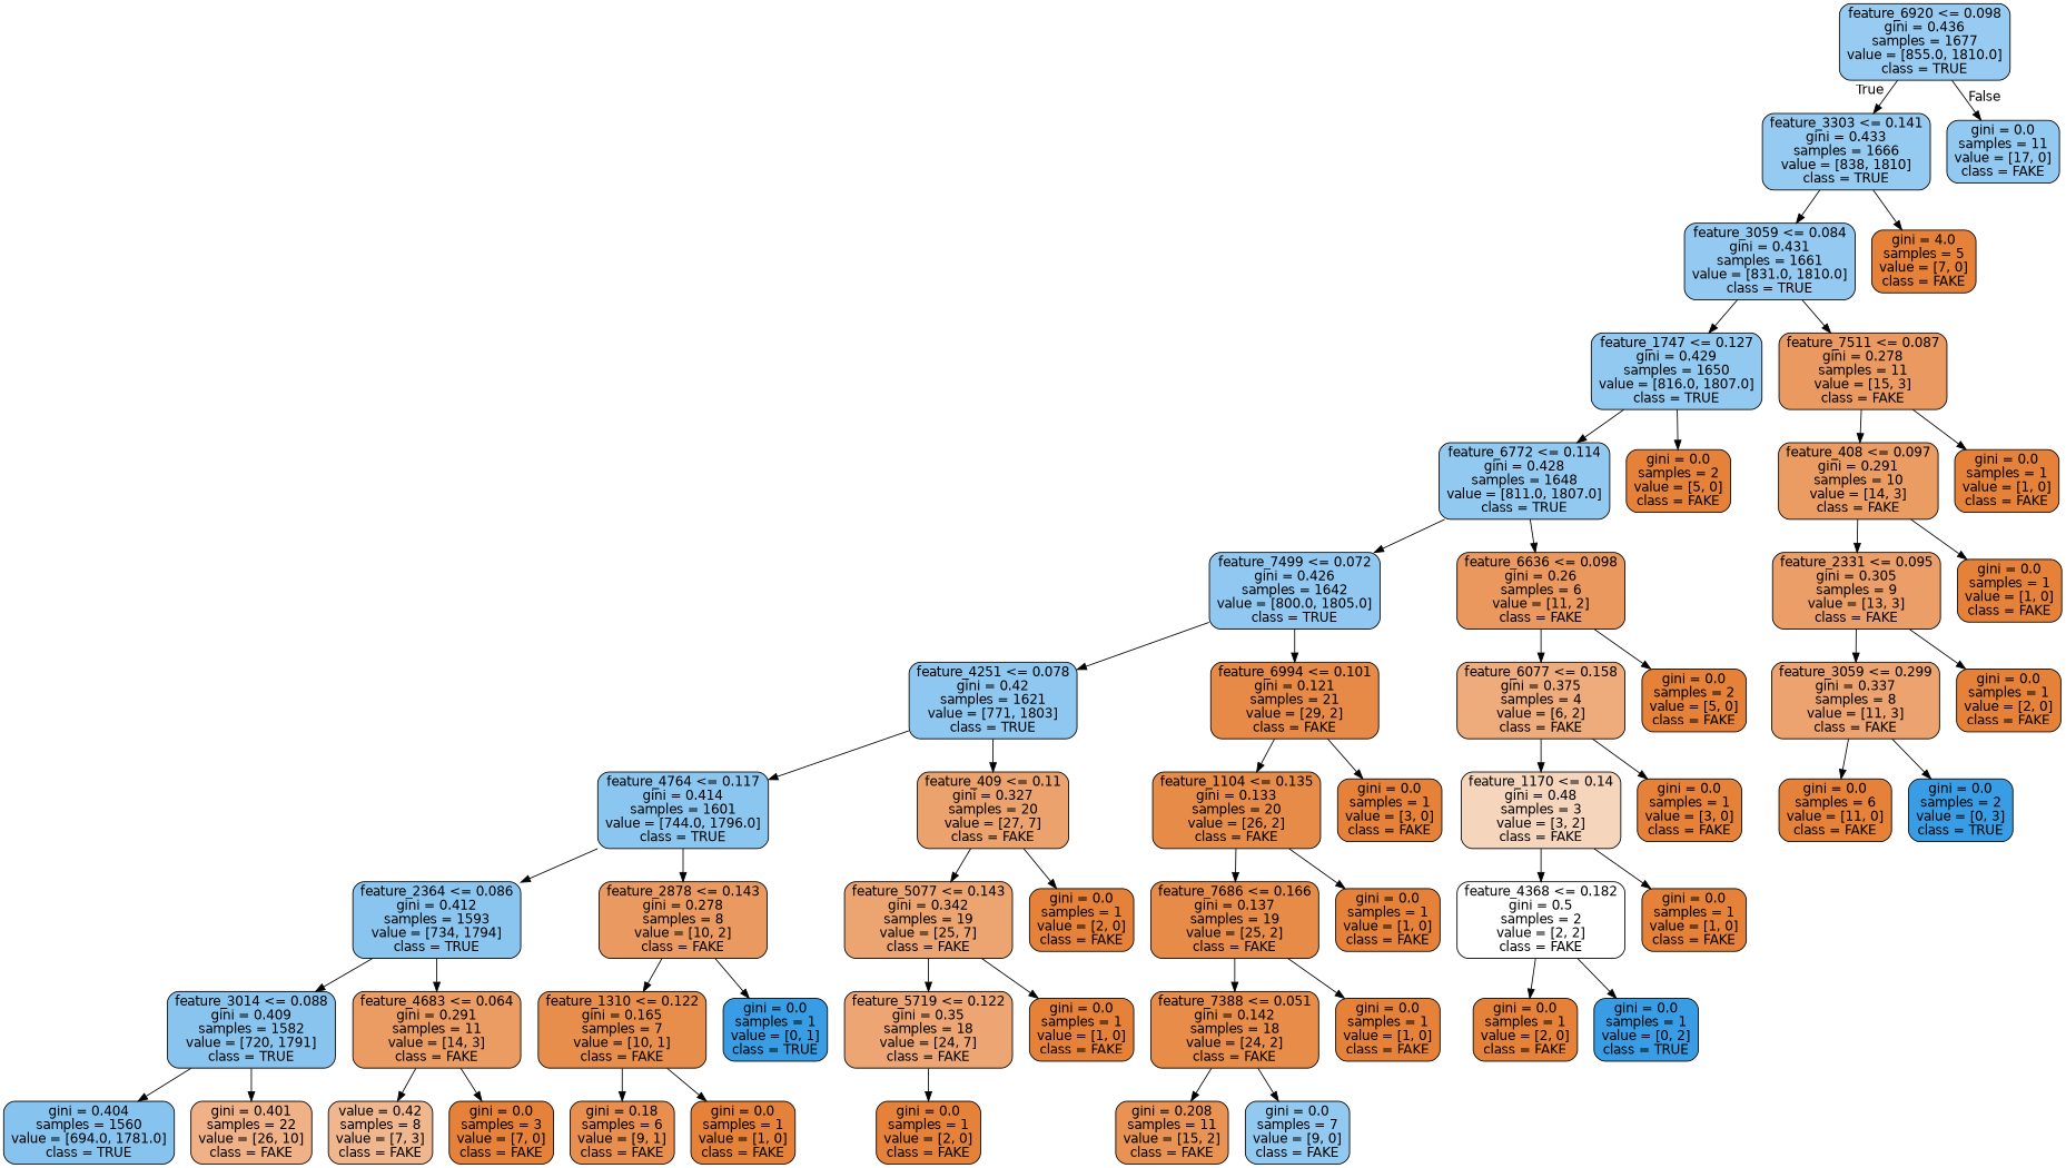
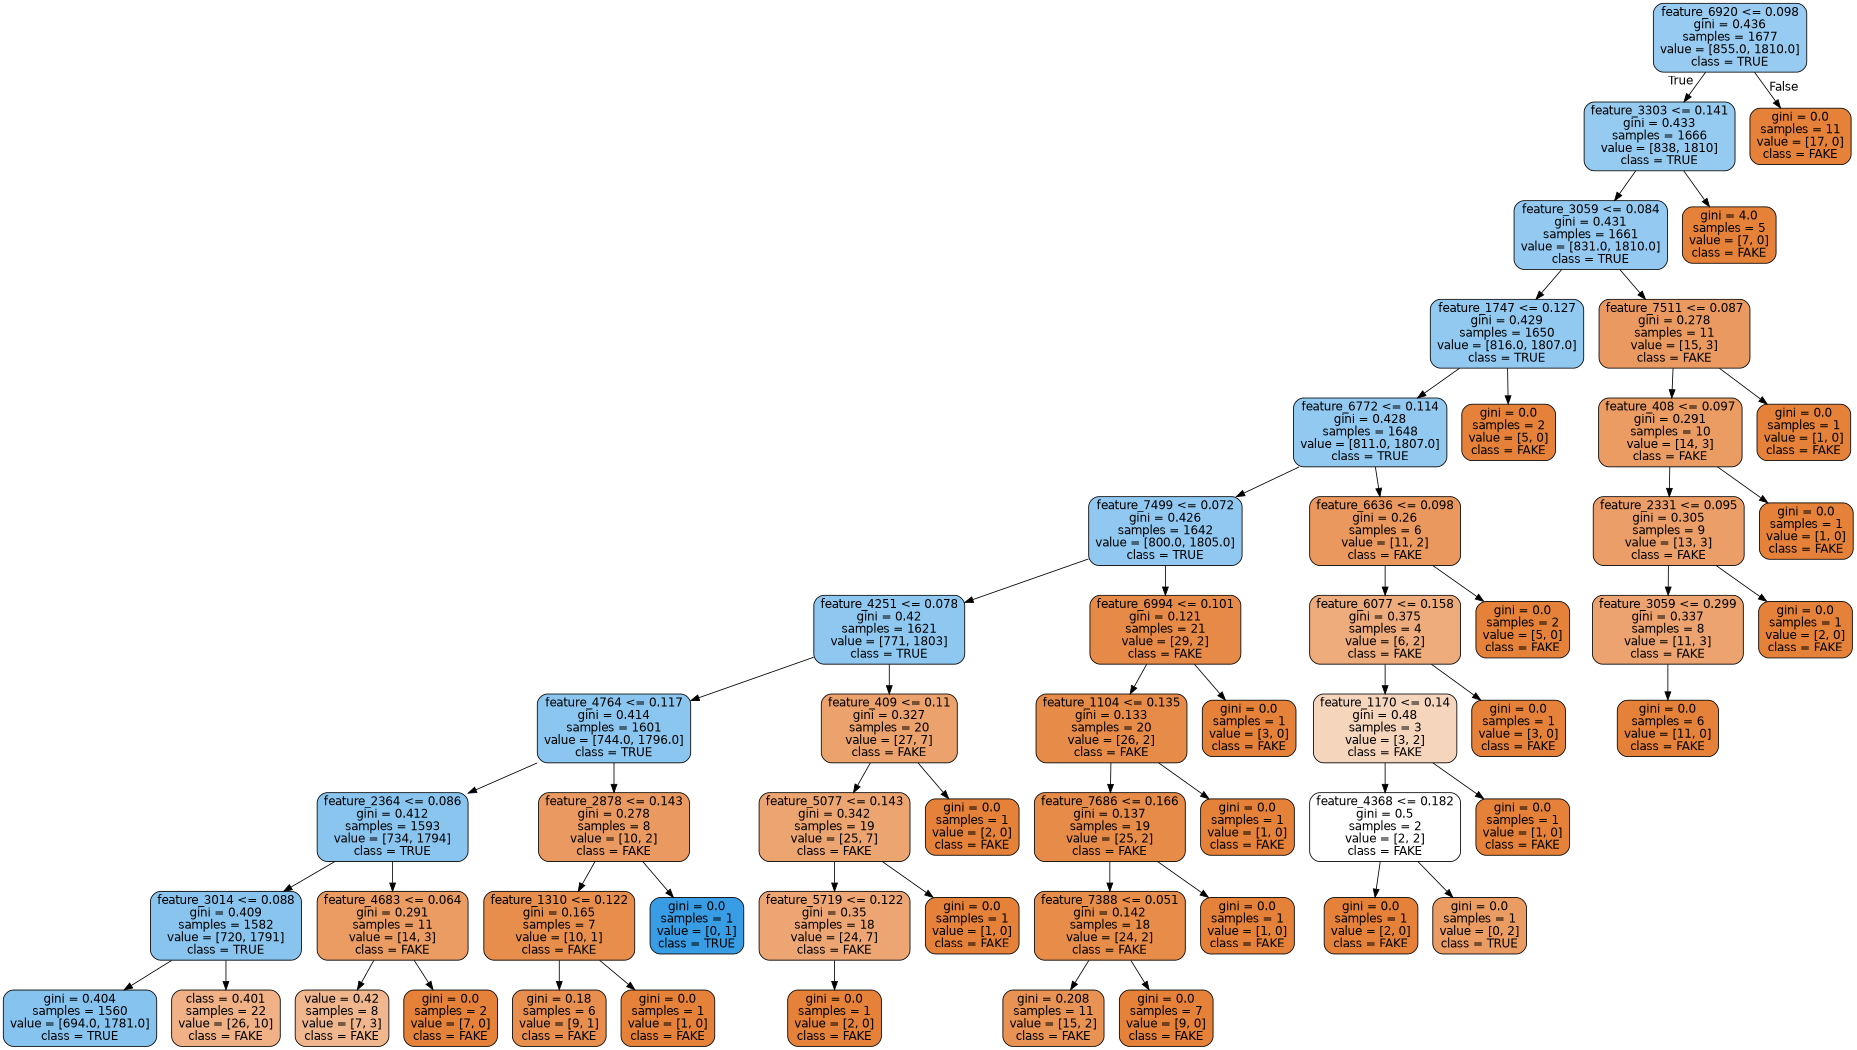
  digraph {
    node [color=black fillcolor="#e58139" fontname=helvetica shape=box style="filled, rounded"]
    edge [fontname=helvetica]
    n1 [fillcolor="#97cbf1" label="feature_6920 <= 0.098\ngini = 0.436\nsamples = 1677\nvalue = [855.0, 1810.0]\nclass = TRUE"]
    n2 [fillcolor="#95caf1" label="feature_3303 <= 0.141\ngini = 0.433\nsamples = 1666\nvalue = [838, 1810]\nclass = TRUE"]
-   n3 [fillcolor="#92c9f1" label="gini = 0.0\nsamples = 11\nvalue = [17, 0]\nclass = FAKE"]
+   n3 [label="gini = 0.0\nsamples = 11\nvalue = [17, 0]\nclass = FAKE"]
    n4 [fillcolor="#94caf1" label="feature_3059 <= 0.084\ngini = 0.431\nsamples = 1661\nvalue = [831.0, 1810.0]\nclass = TRUE"]
    n5 [label="gini = 4.0\nsamples = 5\nvalue = [7, 0]\nclass = FAKE"]
    n6 [fillcolor="#92c9f1" label="feature_1747 <= 0.127\ngini = 0.429\nsamples = 1650\nvalue = [816.0, 1807.0]\nclass = TRUE"]
    n7 [fillcolor="#ea9a61" label="feature_7511 <= 0.087\ngini = 0.278\nsamples = 11\nvalue = [15, 3]\nclass = FAKE"]
    n8 [fillcolor="#92c9f1" label="feature_6772 <= 0.114\ngini = 0.428\nsamples = 1648\nvalue = [811.0, 1807.0]\nclass = TRUE"]
    n9 [label="gini = 0.0\nsamples = 2\nvalue = [5, 0]\nclass = FAKE"]
    n10 [fillcolor="#eb9c63" label="feature_408 <= 0.097\ngini = 0.291\nsamples = 10\nvalue = [14, 3]\nclass = FAKE"]
    n11 [label="gini = 0.0\nsamples = 1\nvalue = [1, 0]\nclass = FAKE"]
    n12 [fillcolor="#91c8f1" label="feature_7499 <= 0.072\ngini = 0.426\nsamples = 1642\nvalue = [800.0, 1805.0]\nclass = TRUE"]
    n13 [fillcolor="#ea985d" label="feature_6636 <= 0.098\ngini = 0.26\nsamples = 6\nvalue = [11, 2]\nclass = FAKE"]
    n14 [fillcolor="#8ec7f0" label="feature_4251 <= 0.078\ngini = 0.42\nsamples = 1621\nvalue = [771, 1803]\nclass = TRUE"]
    n15 [fillcolor="#e78a47" label="feature_6994 <= 0.101\ngini = 0.121\nsamples = 21\nvalue = [29, 2]\nclass = FAKE"]
    n16 [fillcolor="#eeab7b" label="feature_6077 <= 0.158\ngini = 0.375\nsamples = 4\nvalue = [6, 2]\nclass = FAKE"]
    n17 [label="gini = 0.0\nsamples = 2\nvalue = [5, 0]\nclass = FAKE"]
    n18 [fillcolor="#8bc6f0" label="feature_4764 <= 0.117\ngini = 0.414\nsamples = 1601\nvalue = [744.0, 1796.0]\nclass = TRUE"]
    n19 [fillcolor="#eca26c" label="feature_409 <= 0.11\ngini = 0.327\nsamples = 20\nvalue = [27, 7]\nclass = FAKE"]
    n20 [fillcolor="#e78b48" label="feature_1104 <= 0.135\ngini = 0.133\nsamples = 20\nvalue = [26, 2]\nclass = FAKE"]
    n21 [label="gini = 0.0\nsamples = 1\nvalue = [3, 0]\nclass = FAKE"]
    n22 [fillcolor="#8ac5f0" label="feature_2364 <= 0.086\ngini = 0.412\nsamples = 1593\nvalue = [734, 1794]\nclass = TRUE"]
    n23 [fillcolor="#ea9a61" label="feature_2878 <= 0.143\ngini = 0.278\nsamples = 8\nvalue = [10, 2]\nclass = FAKE"]
    n24 [fillcolor="#eca470" label="feature_5077 <= 0.143\ngini = 0.342\nsamples = 19\nvalue = [25, 7]\nclass = FAKE"]
    n25 [label="gini = 0.0\nsamples = 1\nvalue = [2, 0]\nclass = FAKE"]
    n26 [fillcolor="#89c4ef" label="feature_3014 <= 0.088\ngini = 0.409\nsamples = 1582\nvalue = [720, 1791]\nclass = TRUE"]
    n27 [fillcolor="#eb9c63" label="feature_4683 <= 0.064\ngini = 0.291\nsamples = 11\nvalue = [14, 3]\nclass = FAKE"]
    n28 [fillcolor="#e88e4d" label="feature_1310 <= 0.122\ngini = 0.165\nsamples = 7\nvalue = [10, 1]\nclass = FAKE"]
    n29 [fillcolor="#399de5" label="gini = 0.0\nsamples = 1\nvalue = [0, 1]\nclass = TRUE"]
    n30 [fillcolor="#86c3ef" label="gini = 0.404\nsamples = 1560\nvalue = [694.0, 1781.0]\nclass = TRUE"]
-   n31 [fillcolor="#efb185" label="gini = 0.401\nsamples = 22\nvalue = [26, 10]\nclass = FAKE"]
+   n31 [fillcolor="#efb185" label="class = 0.401\nsamples = 22\nvalue = [26, 10]\nclass = FAKE"]
    n32 [fillcolor="#f0b78e" label="value = 0.42\nsamples = 8\nvalue = [7, 3]\nclass = FAKE"]
-   n33 [label="gini = 0.0\nsamples = 3\nvalue = [7, 0]\nclass = FAKE"]
+   n33 [label="gini = 0.0\nsamples = 2\nvalue = [7, 0]\nclass = FAKE"]
    n34 [fillcolor="#e88f4f" label="gini = 0.18\nsamples = 6\nvalue = [9, 1]\nclass = FAKE"]
    n35 [label="gini = 0.0\nsamples = 1\nvalue = [1, 0]\nclass = FAKE"]
    n36 [fillcolor="#eda673" label="feature_5719 <= 0.122\ngini = 0.35\nsamples = 18\nvalue = [24, 7]\nclass = FAKE"]
    n37 [label="gini = 0.0\nsamples = 1\nvalue = [1, 0]\nclass = FAKE"]
    n38 [label="gini = 0.0\nsamples = 1\nvalue = [2, 0]\nclass = FAKE"]
    n39 [fillcolor="#e78b49" label="feature_7686 <= 0.166\ngini = 0.137\nsamples = 19\nvalue = [25, 2]\nclass = FAKE"]
    n40 [label="gini = 0.0\nsamples = 1\nvalue = [1, 0]\nclass = FAKE"]
    n41 [fillcolor="#e78c49" label="feature_7388 <= 0.051\ngini = 0.142\nsamples = 18\nvalue = [24, 2]\nclass = FAKE"]
    n42 [label="gini = 0.0\nsamples = 1\nvalue = [1, 0]\nclass = FAKE"]
    n43 [fillcolor="#e89253" label="gini = 0.208\nsamples = 11\nvalue = [15, 2]\nclass = FAKE"]
-   n44 [fillcolor="#92c9f1" label="gini = 0.0\nsamples = 7\nvalue = [9, 0]\nclass = FAKE"]
+   n44 [label="gini = 0.0\nsamples = 7\nvalue = [9, 0]\nclass = FAKE"]
    n45 [fillcolor="#f6d5bd" label="feature_1170 <= 0.14\ngini = 0.48\nsamples = 3\nvalue = [3, 2]\nclass = FAKE"]
    n46 [label="gini = 0.0\nsamples = 1\nvalue = [3, 0]\nclass = FAKE"]
    n47 [fillcolor="#ffffff" label="feature_4368 <= 0.182\ngini = 0.5\nsamples = 2\nvalue = [2, 2]\nclass = FAKE"]
    n48 [label="gini = 0.0\nsamples = 1\nvalue = [1, 0]\nclass = FAKE"]
    n49 [label="gini = 0.0\nsamples = 1\nvalue = [2, 0]\nclass = FAKE"]
-   n50 [fillcolor="#399de5" label="gini = 0.0\nsamples = 1\nvalue = [0, 2]\nclass = TRUE"]
+   n50 [fillcolor="#eb9c63" label="gini = 0.0\nsamples = 1\nvalue = [0, 2]\nclass = TRUE"]
    n51 [fillcolor="#eb9e67" label="feature_2331 <= 0.095\ngini = 0.305\nsamples = 9\nvalue = [13, 3]\nclass = FAKE"]
    n52 [label="gini = 0.0\nsamples = 1\nvalue = [1, 0]\nclass = FAKE"]
    n53 [fillcolor="#eca36f" label="feature_3059 <= 0.299\ngini = 0.337\nsamples = 8\nvalue = [11, 3]\nclass = FAKE"]
    n54 [label="gini = 0.0\nsamples = 1\nvalue = [2, 0]\nclass = FAKE"]
    n55 [label="gini = 0.0\nsamples = 6\nvalue = [11, 0]\nclass = FAKE"]
-   n56 [fillcolor="#399de5" label="gini = 0.0\nsamples = 2\nvalue = [0, 3]\nclass = TRUE"]
    n1 -> n2 [headlabel=True labelangle=45 labeldistance=2.5]
    n1 -> n3 [headlabel=False labelangle=-45 labeldistance=2.5]
    n2 -> n4
    n2 -> n5
    n4 -> n6
    n4 -> n7
    n6 -> n8
    n6 -> n9
    n7 -> n10
    n7 -> n11
    n8 -> n12
    n8 -> n13
    n10 -> n51
    n10 -> n52
    n12 -> n14
    n12 -> n15
    n13 -> n16
    n13 -> n17
    n14 -> n18
    n14 -> n19
    n15 -> n20
    n15 -> n21
    n16 -> n45
    n16 -> n46
    n18 -> n22
    n18 -> n23
    n19 -> n24
    n19 -> n25
    n20 -> n39
    n20 -> n40
    n22 -> n26
    n22 -> n27
    n23 -> n28
    n23 -> n29
    n24 -> n36
    n24 -> n37
    n26 -> n30
    n26 -> n31
    n27 -> n32
    n27 -> n33
    n28 -> n34
    n28 -> n35
    n36 -> n38
    n39 -> n41
    n39 -> n42
    n41 -> n43
    n41 -> n44
    n45 -> n47
    n45 -> n48
    n47 -> n49
    n47 -> n50
    n51 -> n53
    n51 -> n54
    n53 -> n55
-   n53 -> n56
  }
